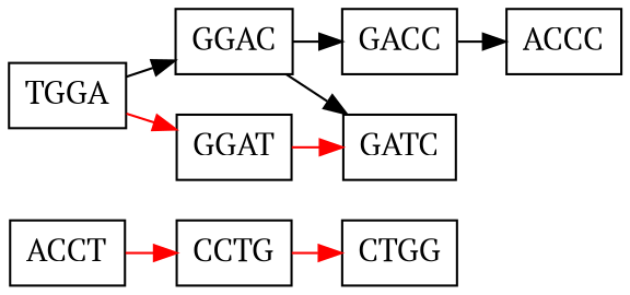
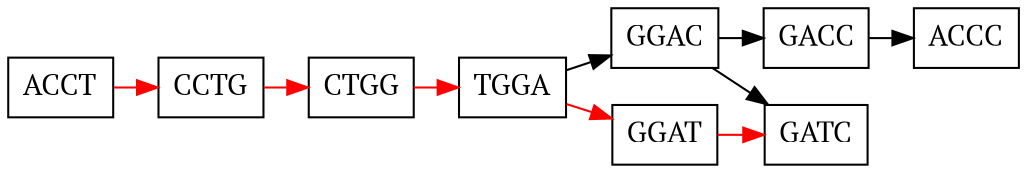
  digraph {
    fontname="PT Serif"
    rankdir=LR
    ranksep=0.3
    node [fontname="PT Serif" margin=0.1 shape=box]
    edge [color=red fontname="PT Serif"]
    ACCT [height=0.15 width=0.5]
    CCTG [height=0.15 width=0.5]
    CTGG [height=0.15 width=0.5]
    TGGA [height=0.15 width=0.5]
    GGAC [height=0.15 width=0.5]
    GGAT [height=0.15 width=0.5]
    GACC [height=0.15 width=0.5]
    GATC [height=0.15 width=0.5]
    ACCC [height=0.15 width=0.5]
    ACCT -> CCTG
    CCTG -> CTGG
+   CTGG -> TGGA
    TGGA -> GGAC [color=""]
    TGGA -> GGAT
    GGAC -> GACC [color=""]
    GGAC -> GATC [color=""]
    GGAT -> GATC
    GACC -> ACCC [color=""]
  }
